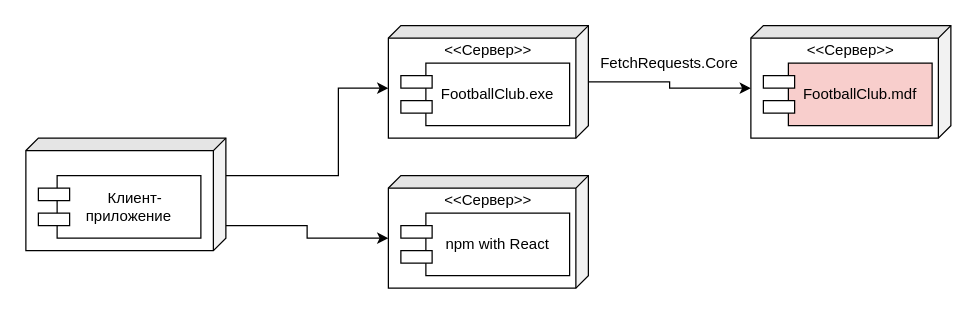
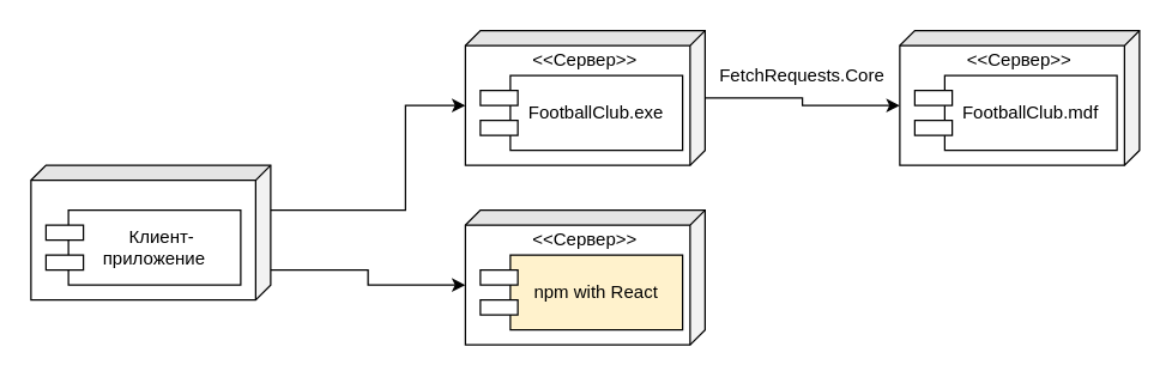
  <mxCell id="0" />
  <mxCell id="1" parent="0" />
  <mxCell id="2" style="edgeStyle=orthogonalEdgeStyle;rounded=0;orthogonalLoop=1;jettySize=auto;html=1;entryX=0;entryY=0;entryDx=50;entryDy=160;entryPerimeter=0;" edge="1" parent="1" source="4" target="6"><mxGeometry relative="1" as="geometry"><Array as="points"><mxPoint x="270" y="140" /><mxPoint x="270" y="70" /></Array></mxGeometry></mxCell>
  <mxCell id="3" style="edgeStyle=orthogonalEdgeStyle;rounded=0;orthogonalLoop=1;jettySize=auto;html=1;entryX=0;entryY=0;entryDx=50;entryDy=160;entryPerimeter=0;" edge="1" parent="1" source="4" target="9"><mxGeometry relative="1" as="geometry"><Array as="points"><mxPoint x="245" y="180" /><mxPoint x="245" y="190" /></Array></mxGeometry></mxCell>
  <mxCell id="4" value="" style="shape=cube;whiteSpace=wrap;html=1;boundedLbl=1;backgroundOutline=1;darkOpacity=0.05;darkOpacity2=0.1;size=10;direction=south;" vertex="1" parent="1"><mxGeometry x="20" y="110" width="160" height="90" as="geometry" /></mxCell>
  <mxCell id="5" style="edgeStyle=orthogonalEdgeStyle;rounded=0;orthogonalLoop=1;jettySize=auto;html=1;entryX=0;entryY=0;entryDx=50;entryDy=160;entryPerimeter=0;" edge="1" parent="1" source="6" target="7"><mxGeometry relative="1" as="geometry" /></mxCell>
  <mxCell id="6" value="" style="shape=cube;whiteSpace=wrap;html=1;boundedLbl=1;backgroundOutline=1;darkOpacity=0.05;darkOpacity2=0.1;size=10;direction=south;" vertex="1" parent="1"><mxGeometry x="310" y="20" width="160" height="90" as="geometry" /></mxCell>
  <mxCell id="7" value="&lt;span style=&quot;color: rgba(0 , 0 , 0 , 0) ; font-family: monospace ; font-size: 0px&quot;&gt;%3CmxGraphModel%3E%3Croot%3E%3CmxCell%20id%3D%220%22%2F%3E%3CmxCell%20id%3D%221%22%20parent%3D%220%22%2F%3E%3CmxCell%20id%3D%222%22%20value%3D%22%26lt%3Bspan%26gt%3B%26amp%3Bnbsp%3B%20%26amp%3Bnbsp%3B%D0%92%D0%B5%D0%B1-%D0%BF%D1%80%D0%B8%D0%BB%D0%BE%D0%B6%D0%B5%D0%BD%D0%B8%D0%B5%26lt%3B%2Fspan%26gt%3B%22%20style%3D%22rounded%3D0%3BwhiteSpace%3Dwrap%3Bhtml%3D1%3B%22%20vertex%3D%221%22%20parent%3D%221%22%3E%3CmxGeometry%20x%3D%22100%22%20y%3D%22140%22%20width%3D%22115%22%20height%3D%2250%22%20as%3D%22geometry%22%2F%3E%3C%2FmxCell%3E%3CmxCell%20id%3D%223%22%20value%3D%22%22%20style%3D%22rounded%3D0%3BwhiteSpace%3Dwrap%3Bhtml%3D1%3B%22%20vertex%3D%221%22%20parent%3D%221%22%3E%3CmxGeometry%20x%3D%2280%22%20y%3D%22170%22%20width%3D%2225%22%20height%3D%2210%22%20as%3D%22geometry%22%2F%3E%3C%2FmxCell%3E%3CmxCell%20id%3D%224%22%20value%3D%22%22%20style%3D%22rounded%3D0%3BwhiteSpace%3Dwrap%3Bhtml%3D1%3B%22%20vertex%3D%221%22%20parent%3D%221%22%3E%3CmxGeometry%20x%3D%2280%22%20y%3D%22150%22%20width%3D%2225%22%20height%3D%2210%22%20as%3D%22geometry%22%2F%3E%3C%2FmxCell%3E%3C%2Froot%3E%3C%2FmxGraphModel%3E&lt;/span&gt;" style="shape=cube;whiteSpace=wrap;html=1;boundedLbl=1;backgroundOutline=1;darkOpacity=0.05;darkOpacity2=0.1;size=10;direction=south;" vertex="1" parent="1"><mxGeometry x="600" y="20" width="160" height="90" as="geometry" /></mxCell>
  <mxCell id="8" value="FetchRequests.Core" style="text;html=1;strokeColor=none;fillColor=none;align=center;verticalAlign=middle;whiteSpace=wrap;rounded=0;" vertex="1" parent="1"><mxGeometry x="470" y="40" width="130" height="20" as="geometry" /></mxCell>
  <mxCell id="9" value="" style="shape=cube;whiteSpace=wrap;html=1;boundedLbl=1;backgroundOutline=1;darkOpacity=0.05;darkOpacity2=0.1;size=10;direction=south;" vertex="1" parent="1"><mxGeometry x="310" y="140" width="160" height="90" as="geometry" /></mxCell>
  <mxCell id="10" value="&amp;lt;&amp;lt;Сервер&amp;gt;&amp;gt;" style="text;html=1;strokeColor=none;fillColor=none;align=center;verticalAlign=middle;whiteSpace=wrap;rounded=0;" vertex="1" parent="1"><mxGeometry x="355" y="30" width="70" height="20" as="geometry" /></mxCell>
  <mxCell id="11" value="&amp;lt;&amp;lt;Сервер&amp;gt;&amp;gt;" style="text;html=1;strokeColor=none;fillColor=none;align=center;verticalAlign=middle;whiteSpace=wrap;rounded=0;" vertex="1" parent="1"><mxGeometry x="355" y="150" width="70" height="20" as="geometry" /></mxCell>
  <mxCell id="12" value="&amp;lt;&amp;lt;Сервер&amp;gt;&amp;gt;" style="text;html=1;strokeColor=none;fillColor=none;align=center;verticalAlign=middle;whiteSpace=wrap;rounded=0;" vertex="1" parent="1"><mxGeometry x="645" y="30" width="70" height="20" as="geometry" /></mxCell>
  <mxCell id="13" value="&lt;span&gt;&amp;nbsp; &amp;nbsp;Клиент-приложение&lt;/span&gt;" style="rounded=0;whiteSpace=wrap;html=1;" vertex="1" parent="1"><mxGeometry x="45" y="140" width="115" height="50" as="geometry" /></mxCell>
  <mxCell id="14" value="" style="rounded=0;whiteSpace=wrap;html=1;" vertex="1" parent="1"><mxGeometry x="30" y="150" width="25" height="10" as="geometry" /></mxCell>
  <mxCell id="15" value="" style="rounded=0;whiteSpace=wrap;html=1;" vertex="1" parent="1"><mxGeometry x="30" y="170" width="25" height="10" as="geometry" /></mxCell>
  <mxCell id="16" value="FootballClub.exe&lt;span style=&quot;color: rgba(0 , 0 , 0 , 0) ; font-family: monospace ; font-size: 0px&quot;&gt;%3CmxGraphModel%3E%3Croot%3E%3CmxCell%20id%3D%220%22%2F%3E%3CmxCell%20id%3D%221%22%20parent%3D%220%22%2F%3E%3CmxCell%20id%3D%222%22%20value%3D%22%26lt%3Bspan%26gt%3B%26amp%3Bnbsp%3B%20%26amp%3Bnbsp%3B%D0%92%D0%B5%D0%B1-%D0%BF%D1%80%D0%B8%D0%BB%D0%BE%D0%B6%D0%B5%D0%BD%D0%B8%D0%B5%26lt%3B%2Fspan%26gt%3B%22%20style%3D%22rounded%3D0%3BwhiteSpace%3Dwrap%3Bhtml%3D1%3B%22%20vertex%3D%221%22%20parent%3D%221%22%3E%3CmxGeometry%20x%3D%22100%22%20y%3D%22140%22%20width%3D%22115%22%20height%3D%2250%22%20as%3D%22geometry%22%2F%3E%3C%2FmxCell%3E%3CmxCell%20id%3D%223%22%20value%3D%22%22%20style%3D%22rounded%3D0%3BwhiteSpace%3Dwrap%3Bhtml%3D1%3B%22%20vertex%3D%221%22%20parent%3D%221%22%3E%3CmxGeometry%20x%3D%2280%22%20y%3D%22170%22%20width%3D%2225%22%20height%3D%2210%22%20as%3D%22geometry%22%2F%3E%3C%2FmxCell%3E%3CmxCell%20id%3D%224%22%20value%3D%22%22%20style%3D%22rounded%3D0%3BwhiteSpace%3Dwrap%3Bhtml%3D1%3B%22%20vertex%3D%221%22%20parent%3D%221%22%3E%3CmxGeometry%20x%3D%2280%22%20y%3D%22150%22%20width%3D%2225%22%20height%3D%2210%22%20as%3D%22geometry%22%2F%3E%3C%2FmxCell%3E%3C%2Froot%3E%3C%2FmxGraphModel%3E&lt;/span&gt;" style="rounded=0;whiteSpace=wrap;html=1;" vertex="1" parent="1"><mxGeometry x="340" y="50" width="115" height="50" as="geometry" /></mxCell>
  <mxCell id="17" value="" style="rounded=0;whiteSpace=wrap;html=1;" vertex="1" parent="1"><mxGeometry x="320" y="80" width="25" height="10" as="geometry" /></mxCell>
  <mxCell id="18" value="" style="rounded=0;whiteSpace=wrap;html=1;" vertex="1" parent="1"><mxGeometry x="320" y="60" width="25" height="10" as="geometry" /></mxCell>
- <mxCell id="19" value="npm with React" style="rounded=0;whiteSpace=wrap;html=1;" vertex="1" parent="1"><mxGeometry x="340" y="170" width="115" height="50" as="geometry" /></mxCell>
+ <mxCell id="19" value="npm with React" style="rounded=0;whiteSpace=wrap;html=1;fillColor=#fff2cc;" vertex="1" parent="1"><mxGeometry x="340" y="170" width="115" height="50" as="geometry" /></mxCell>
  <mxCell id="20" value="" style="rounded=0;whiteSpace=wrap;html=1;" vertex="1" parent="1"><mxGeometry x="320" y="200" width="25" height="10" as="geometry" /></mxCell>
  <mxCell id="21" value="" style="rounded=0;whiteSpace=wrap;html=1;" vertex="1" parent="1"><mxGeometry x="320" y="180" width="25" height="10" as="geometry" /></mxCell>
- <mxCell id="22" value="FootballClub.mdf" style="rounded=0;whiteSpace=wrap;html=1;fillColor=#f8cecc;" vertex="1" parent="1"><mxGeometry x="630" y="50" width="115" height="50" as="geometry" /></mxCell>
+ <mxCell id="22" value="FootballClub.mdf" style="rounded=0;whiteSpace=wrap;html=1;" vertex="1" parent="1"><mxGeometry x="630" y="50" width="115" height="50" as="geometry" /></mxCell>
  <mxCell id="23" value="" style="rounded=0;whiteSpace=wrap;html=1;" vertex="1" parent="1"><mxGeometry x="610" y="80" width="25" height="10" as="geometry" /></mxCell>
  <mxCell id="24" value="" style="rounded=0;whiteSpace=wrap;html=1;" vertex="1" parent="1"><mxGeometry x="610" y="60" width="25" height="10" as="geometry" /></mxCell>
